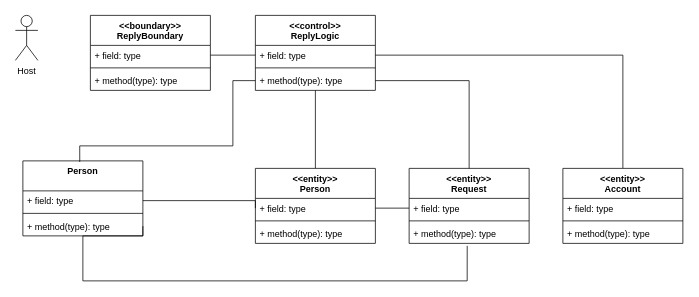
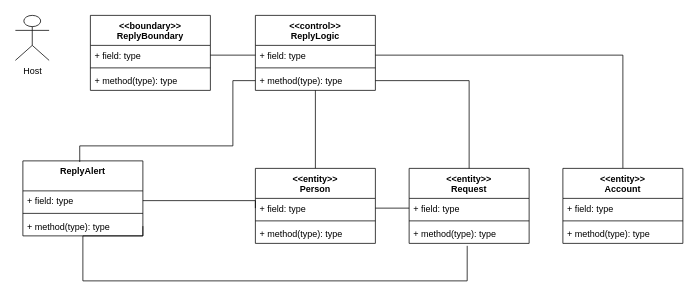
  <mxCell id="0" />
  <mxCell id="1" parent="0" />
  <mxCell id="2" value="&lt;&lt;entity&gt;&gt;&#10;Request" style="swimlane;fontStyle=1;align=center;verticalAlign=top;childLayout=stackLayout;horizontal=1;startSize=40;horizontalStack=0;resizeParent=1;resizeParentMax=0;resizeLast=0;collapsible=1;marginBottom=0;" parent="1" vertex="1"><mxGeometry x="545" y="224" width="160" height="100" as="geometry" /></mxCell>
  <mxCell id="3" value="+ field: type" style="text;strokeColor=none;fillColor=none;align=left;verticalAlign=top;spacingLeft=4;spacingRight=4;overflow=hidden;rotatable=0;points=[[0,0.5],[1,0.5]];portConstraint=eastwest;" parent="2" vertex="1"><mxGeometry y="40" width="160" height="26" as="geometry" /></mxCell>
  <mxCell id="4" value="" style="line;strokeWidth=1;fillColor=none;align=left;verticalAlign=middle;spacingTop=-1;spacingLeft=3;spacingRight=3;rotatable=0;labelPosition=right;points=[];portConstraint=eastwest;" parent="2" vertex="1"><mxGeometry y="66" width="160" height="8" as="geometry" /></mxCell>
  <mxCell id="5" value="+ method(type): type" style="text;strokeColor=none;fillColor=none;align=left;verticalAlign=top;spacingLeft=4;spacingRight=4;overflow=hidden;rotatable=0;points=[[0,0.5],[1,0.5]];portConstraint=eastwest;" parent="2" vertex="1"><mxGeometry y="74" width="160" height="26" as="geometry" /></mxCell>
  <mxCell id="6" value="&lt;&lt;control&gt;&gt;&#10;ReplyLogic" style="swimlane;fontStyle=1;align=center;verticalAlign=top;childLayout=stackLayout;horizontal=1;startSize=40;horizontalStack=0;resizeParent=1;resizeParentMax=0;resizeLast=0;collapsible=1;marginBottom=0;" parent="1" vertex="1"><mxGeometry x="340" y="20" width="160" height="100" as="geometry" /></mxCell>
  <mxCell id="7" value="+ field: type" style="text;strokeColor=none;fillColor=none;align=left;verticalAlign=top;spacingLeft=4;spacingRight=4;overflow=hidden;rotatable=0;points=[[0,0.5],[1,0.5]];portConstraint=eastwest;" parent="6" vertex="1"><mxGeometry y="40" width="160" height="26" as="geometry" /></mxCell>
  <mxCell id="8" value="" style="line;strokeWidth=1;fillColor=none;align=left;verticalAlign=middle;spacingTop=-1;spacingLeft=3;spacingRight=3;rotatable=0;labelPosition=right;points=[];portConstraint=eastwest;" parent="6" vertex="1"><mxGeometry y="66" width="160" height="8" as="geometry" /></mxCell>
  <mxCell id="9" value="+ method(type): type" style="text;strokeColor=none;fillColor=none;align=left;verticalAlign=top;spacingLeft=4;spacingRight=4;overflow=hidden;rotatable=0;points=[[0,0.5],[1,0.5]];portConstraint=eastwest;" parent="6" vertex="1"><mxGeometry y="74" width="160" height="26" as="geometry" /></mxCell>
  <mxCell id="10" value="&lt;&lt;boundary&gt;&gt;&#10;ReplyBoundary" style="swimlane;fontStyle=1;align=center;verticalAlign=top;childLayout=stackLayout;horizontal=1;startSize=40;horizontalStack=0;resizeParent=1;resizeParentMax=0;resizeLast=0;collapsible=1;marginBottom=0;" parent="1" vertex="1"><mxGeometry x="120" y="20" width="160" height="100" as="geometry" /></mxCell>
  <mxCell id="11" value="+ field: type" style="text;strokeColor=none;fillColor=none;align=left;verticalAlign=top;spacingLeft=4;spacingRight=4;overflow=hidden;rotatable=0;points=[[0,0.5],[1,0.5]];portConstraint=eastwest;" parent="10" vertex="1"><mxGeometry y="40" width="160" height="26" as="geometry" /></mxCell>
  <mxCell id="12" value="" style="line;strokeWidth=1;fillColor=none;align=left;verticalAlign=middle;spacingTop=-1;spacingLeft=3;spacingRight=3;rotatable=0;labelPosition=right;points=[];portConstraint=eastwest;" parent="10" vertex="1"><mxGeometry y="66" width="160" height="8" as="geometry" /></mxCell>
  <mxCell id="13" value="+ method(type): type" style="text;strokeColor=none;fillColor=none;align=left;verticalAlign=top;spacingLeft=4;spacingRight=4;overflow=hidden;rotatable=0;points=[[0,0.5],[1,0.5]];portConstraint=eastwest;" parent="10" vertex="1"><mxGeometry y="74" width="160" height="26" as="geometry" /></mxCell>
- <mxCell id="14" value="Host" style="shape=umlActor;verticalLabelPosition=bottom;verticalAlign=top;html=1;outlineConnect=0;" vertex="1" parent="1"><mxGeometry x="20" y="20" width="30" height="60" as="geometry" /></mxCell>
+ <mxCell id="14" value="Host" style="shape=umlActor;verticalLabelPosition=bottom;verticalAlign=top;html=1;outlineConnect=0;" vertex="1" parent="1"><mxGeometry x="20" y="20" width="45" height="60" as="geometry" /></mxCell>
  <mxCell id="15" style="edgeStyle=orthogonalEdgeStyle;rounded=0;orthogonalLoop=1;jettySize=auto;html=1;exitX=0.5;exitY=0;exitDx=0;exitDy=0;endArrow=none;endFill=0;" edge="1" parent="1" source="16" target="7"><mxGeometry relative="1" as="geometry" /></mxCell>
  <mxCell id="16" value="&lt;&lt;entity&gt;&gt;&#10;Account" style="swimlane;fontStyle=1;align=center;verticalAlign=top;childLayout=stackLayout;horizontal=1;startSize=40;horizontalStack=0;resizeParent=1;resizeParentMax=0;resizeLast=0;collapsible=1;marginBottom=0;" vertex="1" parent="1"><mxGeometry x="750" y="224" width="160" height="100" as="geometry" /></mxCell>
  <mxCell id="17" value="+ field: type" style="text;strokeColor=none;fillColor=none;align=left;verticalAlign=top;spacingLeft=4;spacingRight=4;overflow=hidden;rotatable=0;points=[[0,0.5],[1,0.5]];portConstraint=eastwest;" vertex="1" parent="16"><mxGeometry y="40" width="160" height="26" as="geometry" /></mxCell>
  <mxCell id="18" value="" style="line;strokeWidth=1;fillColor=none;align=left;verticalAlign=middle;spacingTop=-1;spacingLeft=3;spacingRight=3;rotatable=0;labelPosition=right;points=[];portConstraint=eastwest;" vertex="1" parent="16"><mxGeometry y="66" width="160" height="8" as="geometry" /></mxCell>
  <mxCell id="19" value="+ method(type): type" style="text;strokeColor=none;fillColor=none;align=left;verticalAlign=top;spacingLeft=4;spacingRight=4;overflow=hidden;rotatable=0;points=[[0,0.5],[1,0.5]];portConstraint=eastwest;" vertex="1" parent="16"><mxGeometry y="74" width="160" height="26" as="geometry" /></mxCell>
  <mxCell id="20" style="edgeStyle=orthogonalEdgeStyle;rounded=0;orthogonalLoop=1;jettySize=auto;html=1;exitX=0.5;exitY=0;exitDx=0;exitDy=0;endArrow=none;endFill=0;" edge="1" parent="1" source="21" target="6"><mxGeometry relative="1" as="geometry" /></mxCell>
  <mxCell id="21" value="&lt;&lt;entity&gt;&gt;&#10;Person" style="swimlane;fontStyle=1;align=center;verticalAlign=top;childLayout=stackLayout;horizontal=1;startSize=40;horizontalStack=0;resizeParent=1;resizeParentMax=0;resizeLast=0;collapsible=1;marginBottom=0;" vertex="1" parent="1"><mxGeometry x="340" y="224" width="160" height="100" as="geometry" /></mxCell>
  <mxCell id="22" value="+ field: type" style="text;strokeColor=none;fillColor=none;align=left;verticalAlign=top;spacingLeft=4;spacingRight=4;overflow=hidden;rotatable=0;points=[[0,0.5],[1,0.5]];portConstraint=eastwest;" vertex="1" parent="21"><mxGeometry y="40" width="160" height="26" as="geometry" /></mxCell>
  <mxCell id="23" value="" style="line;strokeWidth=1;fillColor=none;align=left;verticalAlign=middle;spacingTop=-1;spacingLeft=3;spacingRight=3;rotatable=0;labelPosition=right;points=[];portConstraint=eastwest;" vertex="1" parent="21"><mxGeometry y="66" width="160" height="8" as="geometry" /></mxCell>
  <mxCell id="24" value="+ method(type): type" style="text;strokeColor=none;fillColor=none;align=left;verticalAlign=top;spacingLeft=4;spacingRight=4;overflow=hidden;rotatable=0;points=[[0,0.5],[1,0.5]];portConstraint=eastwest;" vertex="1" parent="21"><mxGeometry y="74" width="160" height="26" as="geometry" /></mxCell>
  <mxCell id="25" style="edgeStyle=orthogonalEdgeStyle;rounded=0;orthogonalLoop=1;jettySize=auto;html=1;exitX=1;exitY=0.5;exitDx=0;exitDy=0;entryX=0;entryY=0.5;entryDx=0;entryDy=0;endArrow=none;endFill=0;" edge="1" parent="1" source="22" target="3"><mxGeometry relative="1" as="geometry" /></mxCell>
- <mxCell id="26" value="Person" style="swimlane;fontStyle=1;align=center;verticalAlign=top;childLayout=stackLayout;horizontal=1;startSize=40;horizontalStack=0;resizeParent=1;resizeParentMax=0;resizeLast=0;collapsible=1;marginBottom=0;" vertex="1" parent="1"><mxGeometry x="30" y="214" width="160" height="100" as="geometry" /></mxCell>
+ <mxCell id="26" value="ReplyAlert" style="swimlane;fontStyle=1;align=center;verticalAlign=top;childLayout=stackLayout;horizontal=1;startSize=40;horizontalStack=0;resizeParent=1;resizeParentMax=0;resizeLast=0;collapsible=1;marginBottom=0;" vertex="1" parent="1"><mxGeometry x="30" y="214" width="160" height="100" as="geometry" /></mxCell>
  <mxCell id="27" value="+ field: type" style="text;strokeColor=none;fillColor=none;align=left;verticalAlign=top;spacingLeft=4;spacingRight=4;overflow=hidden;rotatable=0;points=[[0,0.5],[1,0.5]];portConstraint=eastwest;" vertex="1" parent="26"><mxGeometry y="40" width="160" height="26" as="geometry" /></mxCell>
  <mxCell id="28" value="" style="line;strokeWidth=1;fillColor=none;align=left;verticalAlign=middle;spacingTop=-1;spacingLeft=3;spacingRight=3;rotatable=0;labelPosition=right;points=[];portConstraint=eastwest;" vertex="1" parent="26"><mxGeometry y="66" width="160" height="8" as="geometry" /></mxCell>
  <mxCell id="29" value="+ method(type): type" style="text;strokeColor=none;fillColor=none;align=left;verticalAlign=top;spacingLeft=4;spacingRight=4;overflow=hidden;rotatable=0;points=[[0,0.5],[1,0.5]];portConstraint=eastwest;" vertex="1" parent="26"><mxGeometry y="74" width="160" height="26" as="geometry" /></mxCell>
  <mxCell id="30" style="edgeStyle=orthogonalEdgeStyle;rounded=0;orthogonalLoop=1;jettySize=auto;html=1;exitX=1;exitY=0.5;exitDx=0;exitDy=0;entryX=0;entryY=0.5;entryDx=0;entryDy=0;endArrow=none;endFill=0;" edge="1" parent="1" source="27" target="22"><mxGeometry relative="1" as="geometry"><Array as="points"><mxPoint x="340" y="267" /></Array></mxGeometry></mxCell>
  <mxCell id="31" style="edgeStyle=orthogonalEdgeStyle;rounded=0;orthogonalLoop=1;jettySize=auto;html=1;exitX=0;exitY=0.5;exitDx=0;exitDy=0;entryX=0.474;entryY=0.015;entryDx=0;entryDy=0;entryPerimeter=0;endArrow=none;endFill=0;" edge="1" parent="1" source="9" target="26"><mxGeometry relative="1" as="geometry"><Array as="points"><mxPoint x="310" y="107" /><mxPoint x="310" y="194" /><mxPoint x="106" y="194" /></Array></mxGeometry></mxCell>
  <mxCell id="32" style="edgeStyle=orthogonalEdgeStyle;rounded=0;orthogonalLoop=1;jettySize=auto;html=1;exitX=1;exitY=0.5;exitDx=0;exitDy=0;endArrow=none;endFill=0;" edge="1" parent="1" source="11" target="7"><mxGeometry relative="1" as="geometry" /></mxCell>
  <mxCell id="33" style="edgeStyle=orthogonalEdgeStyle;rounded=0;orthogonalLoop=1;jettySize=auto;html=1;exitX=1;exitY=0.5;exitDx=0;exitDy=0;endArrow=none;endFill=0;" edge="1" parent="1" source="9" target="2"><mxGeometry relative="1" as="geometry" /></mxCell>
  <mxCell id="34" style="edgeStyle=orthogonalEdgeStyle;rounded=0;orthogonalLoop=1;jettySize=auto;html=1;exitX=1;exitY=0.5;exitDx=0;exitDy=0;entryX=0.484;entryY=1.125;entryDx=0;entryDy=0;entryPerimeter=0;endArrow=none;endFill=0;" edge="1" parent="1" source="29" target="5"><mxGeometry relative="1" as="geometry"><Array as="points"><mxPoint x="190" y="314" /><mxPoint x="110" y="314" /><mxPoint x="110" y="374" /><mxPoint x="622" y="374" /></Array></mxGeometry></mxCell>
